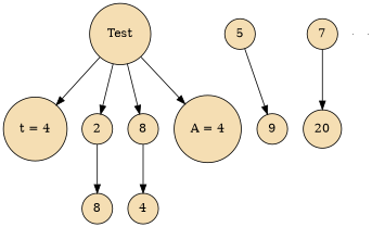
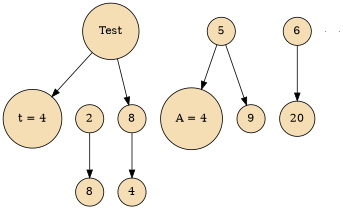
  digraph {
    node [fillcolor=wheat shape=circle style=filled]
    n1 [group=1 label=Test width=1]
    n2 [label="t = 4" width=0.25]
    n3 [label="A = 4" width=0.25]
    n4 [label=2]
    n5 [label=8]
    n6 [label=8]
    n7 [label=5]
    n8 [label=9]
-   n9 [label=7]
+   n9 [label=6]
    n10 [label=20]
    n11 [label=4]
    e0 [shape=point width=0 fillcolor="" style=""]
    e1 [shape=point width=0 fillcolor="" style=""]
    n1 -> n2
-   n1 -> n3
-   n1 -> n4
+   n7 -> n3
    n1 -> n5
    n4 -> n6
    n5 -> n11
    n7 -> n8
    n9 -> n10
  }
